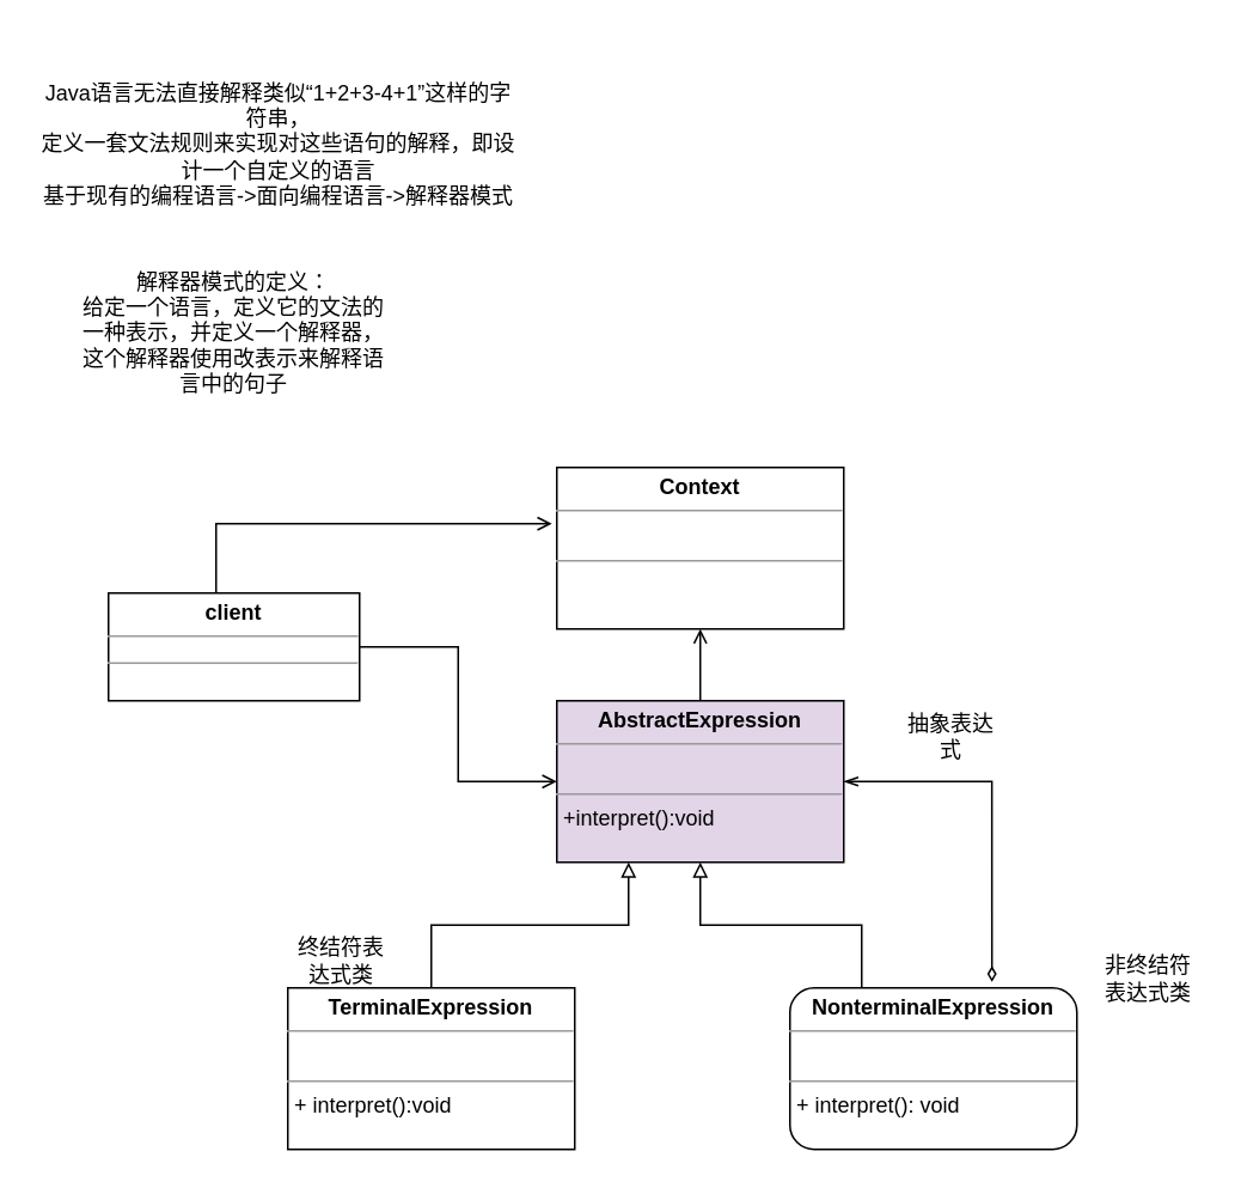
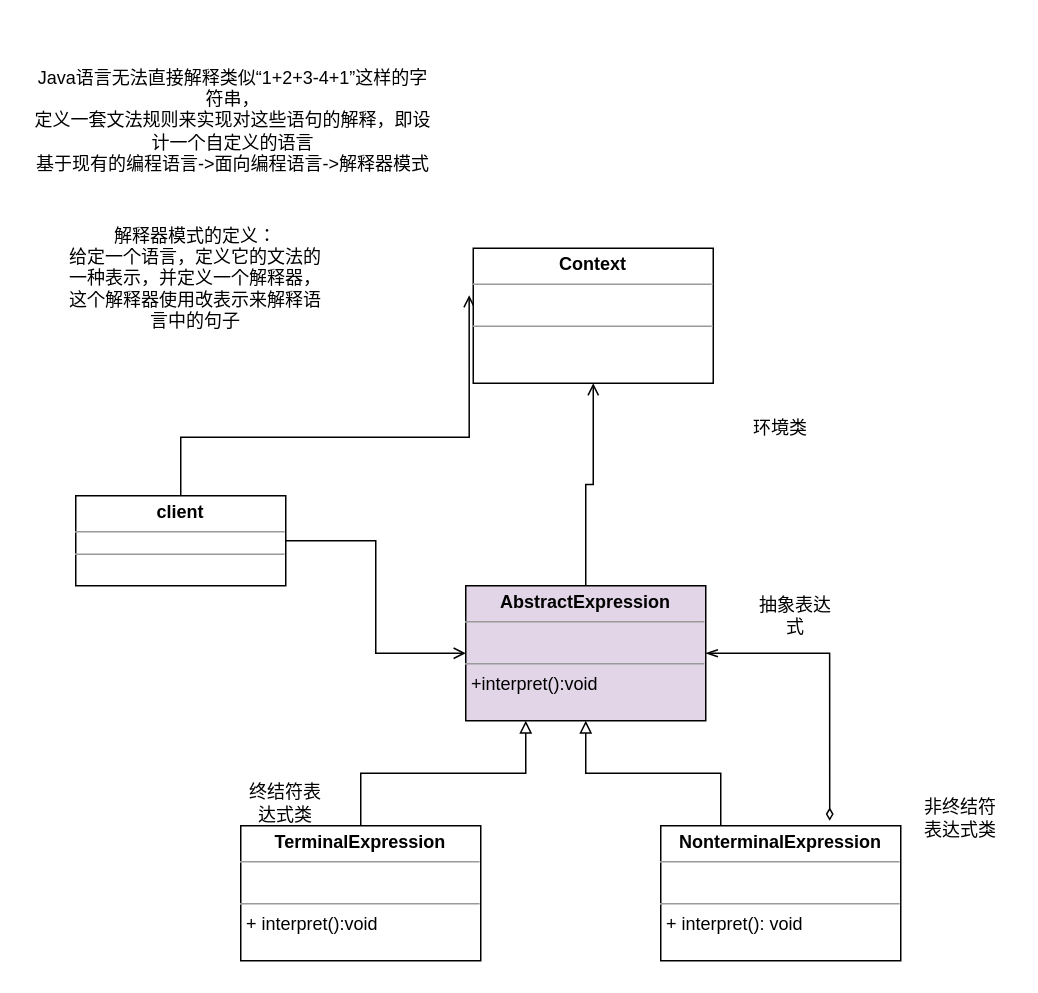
  <mxCell id="0" />
  <mxCell id="1" parent="0" />
  <mxCell id="2" value="Java语言无法直接解释类似“1+2+3-4+1”这样的字符串，&lt;br&gt;定义一套文法规则来实现对这些语句的解释，即设计一个自定义的语言&lt;br&gt;基于现有的编程语言-&amp;gt;面向编程语言-&amp;gt;解释器模式" style="text;html=1;strokeColor=none;fillColor=none;align=center;verticalAlign=middle;whiteSpace=wrap;rounded=0;" vertex="1" parent="1"><mxGeometry x="20" y="20" width="270" height="120" as="geometry" /></mxCell>
  <mxCell id="3" value="解释器模式的定义：&lt;br&gt;给定一个语言，定义它的文法的一种表示，并定义一个解释器，这个解释器使用改表示来解释语言中的句子" style="text;html=1;strokeColor=none;fillColor=none;align=center;verticalAlign=middle;whiteSpace=wrap;rounded=0;" vertex="1" parent="1"><mxGeometry x="40" y="140" width="180" height="90" as="geometry" /></mxCell>
  <mxCell id="4" style="edgeStyle=orthogonalEdgeStyle;rounded=0;orthogonalLoop=1;jettySize=auto;html=1;startArrow=none;startFill=0;endArrow=open;endFill=0;" edge="1" parent="1" source="6" target="10"><mxGeometry relative="1" as="geometry" /></mxCell>
  <mxCell id="5" style="edgeStyle=orthogonalEdgeStyle;rounded=0;orthogonalLoop=1;jettySize=auto;html=1;entryX=-0.017;entryY=0.348;entryDx=0;entryDy=0;entryPerimeter=0;startArrow=none;startFill=0;endArrow=open;endFill=0;" edge="1" parent="1" source="6" target="8"><mxGeometry relative="1" as="geometry"><Array as="points"><mxPoint x="120" y="291" /></Array></mxGeometry></mxCell>
- <mxCell id="6" value="&lt;p style=&quot;margin:0px;margin-top:4px;text-align:center;&quot;&gt;&lt;b&gt;client&lt;/b&gt;&lt;/p&gt;&lt;hr size=&quot;1&quot;&gt;&lt;div style=&quot;height:2px;&quot;&gt;&lt;/div&gt;&lt;hr size=&quot;1&quot;&gt;&lt;div style=&quot;height:2px;&quot;&gt;&lt;br&gt;&lt;/div&gt;" style="verticalAlign=top;align=left;overflow=fill;fontSize=12;fontFamily=Helvetica;html=1;" vertex="1" parent="1"><mxGeometry x="60" y="330" width="140" height="60" as="geometry" /></mxCell>
+ <mxCell id="6" value="&lt;p style=&quot;margin:0px;margin-top:4px;text-align:center;&quot;&gt;&lt;b&gt;client&lt;/b&gt;&lt;/p&gt;&lt;hr size=&quot;1&quot;&gt;&lt;div style=&quot;height:2px;&quot;&gt;&lt;/div&gt;&lt;hr size=&quot;1&quot;&gt;&lt;div style=&quot;height:2px;&quot;&gt;&lt;br&gt;&lt;/div&gt;" style="verticalAlign=top;align=left;overflow=fill;fontSize=12;fontFamily=Helvetica;html=1;" vertex="1" parent="1"><mxGeometry x="50" y="330" width="140" height="60" as="geometry" /></mxCell>
  <mxCell id="7" value="" style="edgeStyle=orthogonalEdgeStyle;rounded=0;orthogonalLoop=1;jettySize=auto;html=1;startArrow=open;startFill=0;endArrow=none;endFill=0;" edge="1" parent="1" source="8" target="10"><mxGeometry relative="1" as="geometry" /></mxCell>
- <mxCell id="8" value="&lt;p style=&quot;margin:0px;margin-top:4px;text-align:center;&quot;&gt;&lt;b&gt;Context&lt;/b&gt;&lt;/p&gt;&lt;hr size=&quot;1&quot;&gt;&lt;p style=&quot;margin:0px;margin-left:4px;&quot;&gt;&lt;br&gt;&lt;/p&gt;&lt;hr size=&quot;1&quot;&gt;&lt;p style=&quot;margin:0px;margin-left:4px;&quot;&gt;&lt;br&gt;&lt;/p&gt;" style="verticalAlign=top;align=left;overflow=fill;fontSize=12;fontFamily=Helvetica;html=1;" vertex="1" parent="1"><mxGeometry x="310" y="260" width="160" height="90" as="geometry" /></mxCell>
+ <mxCell id="8" value="&lt;p style=&quot;margin:0px;margin-top:4px;text-align:center;&quot;&gt;&lt;b&gt;Context&lt;/b&gt;&lt;/p&gt;&lt;hr size=&quot;1&quot;&gt;&lt;p style=&quot;margin:0px;margin-left:4px;&quot;&gt;&lt;br&gt;&lt;/p&gt;&lt;hr size=&quot;1&quot;&gt;&lt;p style=&quot;margin:0px;margin-left:4px;&quot;&gt;&lt;br&gt;&lt;/p&gt;" style="verticalAlign=top;align=left;overflow=fill;fontSize=12;fontFamily=Helvetica;html=1;" vertex="1" parent="1"><mxGeometry x="315" y="165" width="160" height="90" as="geometry" /></mxCell>
  <mxCell id="9" style="edgeStyle=orthogonalEdgeStyle;rounded=0;orthogonalLoop=1;jettySize=auto;html=1;entryX=0.704;entryY=-0.037;entryDx=0;entryDy=0;entryPerimeter=0;startArrow=openThin;startFill=0;endArrow=diamondThin;endFill=0;" edge="1" parent="1" source="10" target="14"><mxGeometry relative="1" as="geometry"><Array as="points"><mxPoint x="553" y="435" /></Array></mxGeometry></mxCell>
  <mxCell id="10" value="&lt;p style=&quot;margin:0px;margin-top:4px;text-align:center;&quot;&gt;&lt;b&gt;AbstractExpression&lt;/b&gt;&lt;/p&gt;&lt;hr size=&quot;1&quot;&gt;&lt;p style=&quot;margin:0px;margin-left:4px;&quot;&gt;&lt;br&gt;&lt;/p&gt;&lt;hr size=&quot;1&quot;&gt;&lt;p style=&quot;margin:0px;margin-left:4px;&quot;&gt;+interpret():void&lt;/p&gt;" style="verticalAlign=top;align=left;overflow=fill;fontSize=12;fontFamily=Helvetica;html=1;fillColor=#e1d5e7;" vertex="1" parent="1"><mxGeometry x="310" y="390" width="160" height="90" as="geometry" /></mxCell>
  <mxCell id="11" style="edgeStyle=orthogonalEdgeStyle;rounded=0;orthogonalLoop=1;jettySize=auto;html=1;entryX=0.25;entryY=1;entryDx=0;entryDy=0;startArrow=none;startFill=0;endArrow=block;endFill=0;" edge="1" parent="1" source="12" target="10"><mxGeometry relative="1" as="geometry" /></mxCell>
  <mxCell id="12" value="&lt;p style=&quot;margin:0px;margin-top:4px;text-align:center;&quot;&gt;&lt;b&gt;TerminalExpression&lt;/b&gt;&lt;/p&gt;&lt;hr size=&quot;1&quot;&gt;&lt;p style=&quot;margin:0px;margin-left:4px;&quot;&gt;&lt;br&gt;&lt;/p&gt;&lt;hr size=&quot;1&quot;&gt;&lt;p style=&quot;margin:0px;margin-left:4px;&quot;&gt;+ interpret():void&lt;/p&gt;" style="verticalAlign=top;align=left;overflow=fill;fontSize=12;fontFamily=Helvetica;html=1;" vertex="1" parent="1"><mxGeometry x="160" y="550" width="160" height="90" as="geometry" /></mxCell>
  <mxCell id="13" style="edgeStyle=orthogonalEdgeStyle;rounded=0;orthogonalLoop=1;jettySize=auto;html=1;exitX=0.25;exitY=0;exitDx=0;exitDy=0;entryX=0.5;entryY=1;entryDx=0;entryDy=0;startArrow=none;startFill=0;endArrow=block;endFill=0;" edge="1" parent="1" source="14" target="10"><mxGeometry relative="1" as="geometry" /></mxCell>
- <mxCell id="14" value="&lt;p style=&quot;margin:0px;margin-top:4px;text-align:center;&quot;&gt;&lt;b&gt;NonterminalExpression&lt;/b&gt;&lt;/p&gt;&lt;hr size=&quot;1&quot;&gt;&lt;p style=&quot;margin:0px;margin-left:4px;&quot;&gt;&lt;br&gt;&lt;/p&gt;&lt;hr size=&quot;1&quot;&gt;&lt;p style=&quot;margin:0px;margin-left:4px;&quot;&gt;+ interpret(): void&lt;/p&gt;" style="verticalAlign=top;align=left;overflow=fill;fontSize=12;fontFamily=Helvetica;html=1;rounded=1;" vertex="1" parent="1"><mxGeometry x="440" y="550" width="160" height="90" as="geometry" /></mxCell>
+ <mxCell id="14" value="&lt;p style=&quot;margin:0px;margin-top:4px;text-align:center;&quot;&gt;&lt;b&gt;NonterminalExpression&lt;/b&gt;&lt;/p&gt;&lt;hr size=&quot;1&quot;&gt;&lt;p style=&quot;margin:0px;margin-left:4px;&quot;&gt;&lt;br&gt;&lt;/p&gt;&lt;hr size=&quot;1&quot;&gt;&lt;p style=&quot;margin:0px;margin-left:4px;&quot;&gt;+ interpret(): void&lt;/p&gt;" style="verticalAlign=top;align=left;overflow=fill;fontSize=12;fontFamily=Helvetica;html=1;" vertex="1" parent="1"><mxGeometry x="440" y="550" width="160" height="90" as="geometry" /></mxCell>
  <mxCell id="15" value="终结符表达式类" style="text;html=1;strokeColor=none;fillColor=none;align=center;verticalAlign=middle;whiteSpace=wrap;rounded=0;" vertex="1" parent="1"><mxGeometry x="160" y="520" width="60" height="30" as="geometry" /></mxCell>
  <mxCell id="16" value="非终结符表达式类" style="text;html=1;strokeColor=none;fillColor=none;align=center;verticalAlign=middle;whiteSpace=wrap;rounded=0;" vertex="1" parent="1"><mxGeometry x="610" y="530" width="60" height="30" as="geometry" /></mxCell>
  <mxCell id="17" value="抽象表达式" style="text;html=1;strokeColor=none;fillColor=none;align=center;verticalAlign=middle;whiteSpace=wrap;rounded=0;" vertex="1" parent="1"><mxGeometry x="500" y="395" width="60" height="30" as="geometry" /></mxCell>
+ <mxCell id="18" value="环境类" style="text;html=1;strokeColor=none;fillColor=none;align=center;verticalAlign=middle;whiteSpace=wrap;rounded=0;" vertex="1" parent="1"><mxGeometry x="490" y="270" width="60" height="30" as="geometry" /></mxCell>
